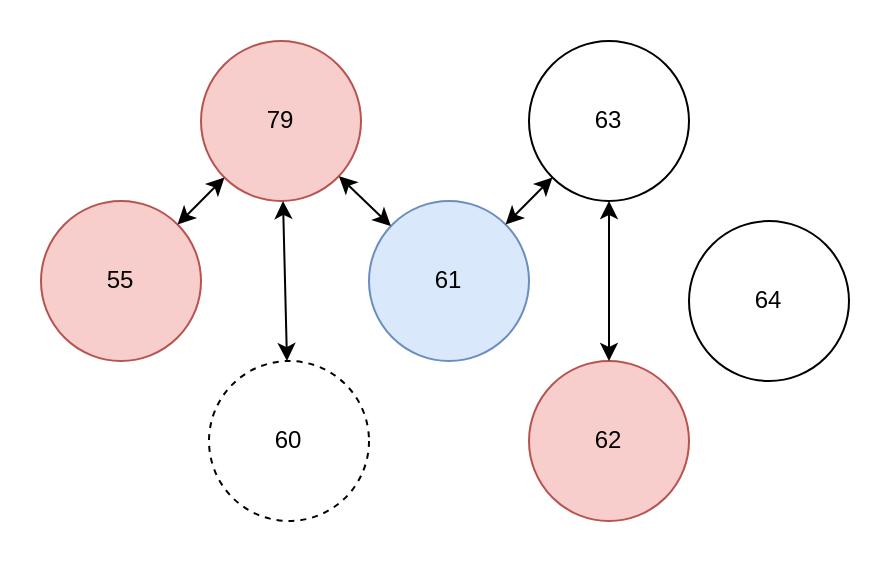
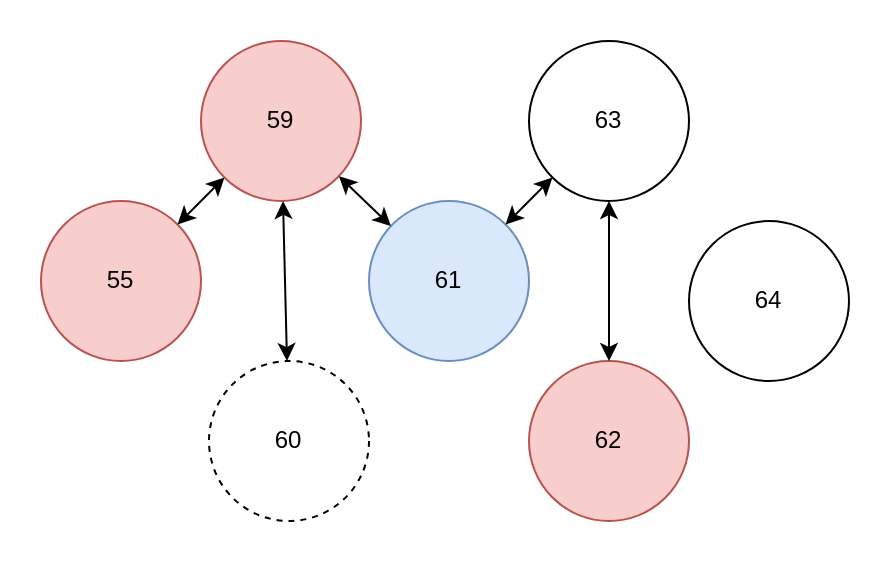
  <mxCell id="0" />
  <mxCell id="1" parent="0" />
  <mxCell id="2" value="&lt;font style=&quot;vertical-align: inherit&quot;&gt;&lt;font style=&quot;vertical-align: inherit&quot;&gt;55&lt;/font&gt;&lt;/font&gt;" style="ellipse;whiteSpace=wrap;html=1;aspect=fixed;fillColor=#f8cecc;strokeColor=#b85450;" vertex="1" parent="1"><mxGeometry x="20" y="100" width="80" height="80" as="geometry" /></mxCell>
- <mxCell id="3" value="&lt;font style=&quot;vertical-align: inherit&quot;&gt;&lt;font style=&quot;vertical-align: inherit&quot;&gt;&lt;font style=&quot;vertical-align: inherit&quot;&gt;&lt;font style=&quot;vertical-align: inherit&quot;&gt;&lt;font style=&quot;vertical-align: inherit&quot;&gt;&lt;font style=&quot;vertical-align: inherit&quot;&gt;79&lt;/font&gt;&lt;/font&gt;&lt;/font&gt;&lt;/font&gt;&lt;/font&gt;&lt;/font&gt;" style="ellipse;whiteSpace=wrap;html=1;aspect=fixed;fillColor=#f8cecc;strokeColor=#b85450;" vertex="1" parent="1"><mxGeometry x="100" y="20" width="80" height="80" as="geometry" /></mxCell>
+ <mxCell id="3" value="&lt;font style=&quot;vertical-align: inherit&quot;&gt;&lt;font style=&quot;vertical-align: inherit&quot;&gt;&lt;font style=&quot;vertical-align: inherit&quot;&gt;&lt;font style=&quot;vertical-align: inherit&quot;&gt;&lt;font style=&quot;vertical-align: inherit&quot;&gt;&lt;font style=&quot;vertical-align: inherit&quot;&gt;59&lt;/font&gt;&lt;/font&gt;&lt;/font&gt;&lt;/font&gt;&lt;/font&gt;&lt;/font&gt;" style="ellipse;whiteSpace=wrap;html=1;aspect=fixed;fillColor=#f8cecc;strokeColor=#b85450;" vertex="1" parent="1"><mxGeometry x="100" y="20" width="80" height="80" as="geometry" /></mxCell>
  <mxCell id="4" value="&lt;font style=&quot;vertical-align: inherit&quot;&gt;&lt;font style=&quot;vertical-align: inherit&quot;&gt;&lt;font style=&quot;vertical-align: inherit&quot;&gt;&lt;font style=&quot;vertical-align: inherit&quot;&gt;60&lt;/font&gt;&lt;/font&gt;&lt;/font&gt;&lt;/font&gt;" style="ellipse;whiteSpace=wrap;html=1;aspect=fixed;dashed=1;" vertex="1" parent="1"><mxGeometry x="104" y="180" width="80" height="80" as="geometry" /></mxCell>
  <mxCell id="5" value="&lt;font style=&quot;vertical-align: inherit&quot;&gt;&lt;font style=&quot;vertical-align: inherit&quot;&gt;&lt;font style=&quot;vertical-align: inherit&quot;&gt;&lt;font style=&quot;vertical-align: inherit&quot;&gt;&lt;font style=&quot;vertical-align: inherit&quot;&gt;&lt;font style=&quot;vertical-align: inherit&quot;&gt;61&lt;/font&gt;&lt;/font&gt;&lt;/font&gt;&lt;/font&gt;&lt;/font&gt;&lt;/font&gt;" style="ellipse;whiteSpace=wrap;html=1;aspect=fixed;fillColor=#dae8fc;strokeColor=#6c8ebf;" vertex="1" parent="1"><mxGeometry x="184" y="100" width="80" height="80" as="geometry" /></mxCell>
  <mxCell id="6" value="&lt;font style=&quot;vertical-align: inherit&quot;&gt;&lt;font style=&quot;vertical-align: inherit&quot;&gt;63&lt;/font&gt;&lt;/font&gt;" style="ellipse;whiteSpace=wrap;html=1;aspect=fixed;" vertex="1" parent="1"><mxGeometry x="264" y="20" width="80" height="80" as="geometry" /></mxCell>
  <mxCell id="7" value="&lt;font style=&quot;vertical-align: inherit&quot;&gt;&lt;font style=&quot;vertical-align: inherit&quot;&gt;64&lt;/font&gt;&lt;/font&gt;" style="ellipse;whiteSpace=wrap;html=1;aspect=fixed;" vertex="1" parent="1"><mxGeometry x="344" y="110" width="80" height="80" as="geometry" /></mxCell>
  <mxCell id="8" value="" style="endArrow=classic;startArrow=classic;html=1;rounded=0;" edge="1" parent="1" source="4" target="3"><mxGeometry width="50" height="50" relative="1" as="geometry"><mxPoint x="140" y="40" as="sourcePoint" /><mxPoint x="250" y="110" as="targetPoint" /></mxGeometry></mxCell>
  <mxCell id="9" value="" style="endArrow=classic;startArrow=classic;html=1;rounded=0;" edge="1" parent="1" source="2" target="3"><mxGeometry width="50" height="50" relative="1" as="geometry"><mxPoint x="200" y="160" as="sourcePoint" /><mxPoint x="310" y="20" as="targetPoint" /></mxGeometry></mxCell>
  <mxCell id="10" value="" style="endArrow=classic;startArrow=classic;html=1;rounded=0;" edge="1" parent="1" source="6" target="5"><mxGeometry width="50" height="50" relative="1" as="geometry"><mxPoint x="140" y="200" as="sourcePoint" /><mxPoint x="190" y="150" as="targetPoint" /></mxGeometry></mxCell>
  <mxCell id="11" value="" style="endArrow=classic;startArrow=classic;html=1;rounded=0;" edge="1" parent="1" source="5" target="3"><mxGeometry width="50" height="50" relative="1" as="geometry"><mxPoint x="350" y="220" as="sourcePoint" /><mxPoint x="250" y="110" as="targetPoint" /></mxGeometry></mxCell>
  <mxCell id="12" value="&lt;font style=&quot;vertical-align: inherit&quot;&gt;&lt;font style=&quot;vertical-align: inherit&quot;&gt;&lt;font style=&quot;vertical-align: inherit&quot;&gt;&lt;font style=&quot;vertical-align: inherit&quot;&gt;&lt;font style=&quot;vertical-align: inherit&quot;&gt;&lt;font style=&quot;vertical-align: inherit&quot;&gt;&lt;font style=&quot;vertical-align: inherit&quot;&gt;&lt;font style=&quot;vertical-align: inherit&quot;&gt;62&lt;/font&gt;&lt;/font&gt;&lt;/font&gt;&lt;/font&gt;&lt;/font&gt;&lt;/font&gt;&lt;/font&gt;&lt;/font&gt;" style="ellipse;whiteSpace=wrap;html=1;aspect=fixed;fillColor=#f8cecc;strokeColor=#b85450;" vertex="1" parent="1"><mxGeometry x="264" y="180" width="80" height="80" as="geometry" /></mxCell>
  <mxCell id="13" value="" style="endArrow=classic;startArrow=classic;html=1;rounded=0;" edge="1" parent="1" source="12" target="6"><mxGeometry width="50" height="50" relative="1" as="geometry"><mxPoint x="200" y="160" as="sourcePoint" /><mxPoint x="250" y="110" as="targetPoint" /></mxGeometry></mxCell>
